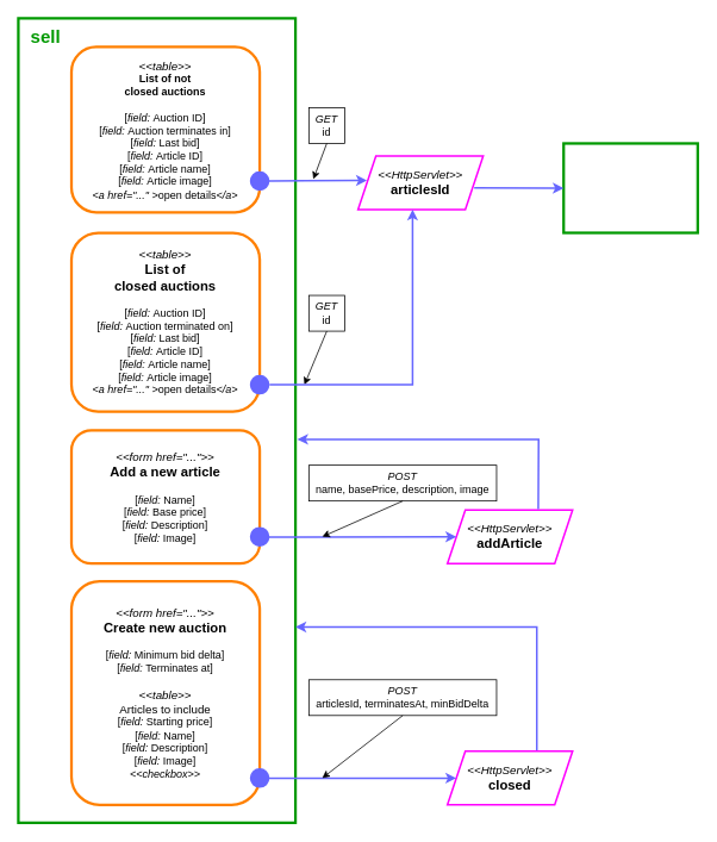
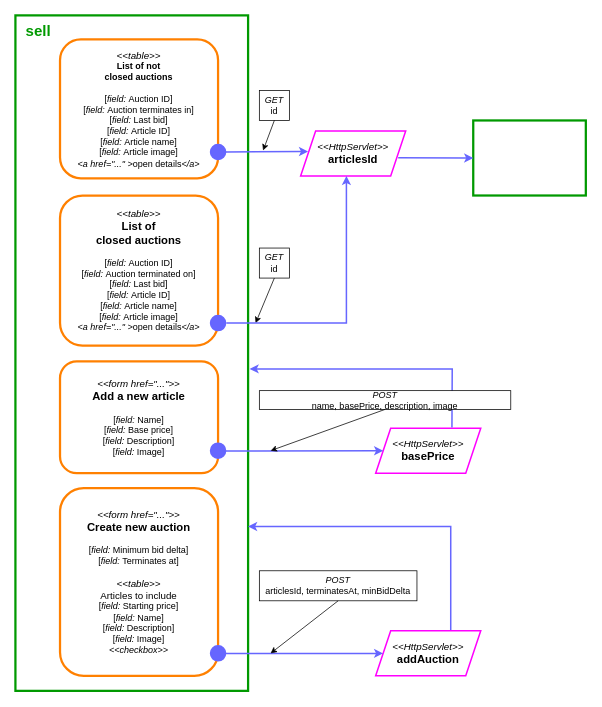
  <mxCell id="0" />
  <mxCell id="1" parent="0" />
  <mxCell id="2" value="&lt;font style=&quot;&quot;&gt;&lt;i style=&quot;font-size: 13px;&quot;&gt;&amp;lt;&amp;lt;HttpServlet&amp;gt;&amp;gt;&lt;/i&gt;&lt;br&gt;&lt;span style=&quot;font-size: 15px;&quot;&gt;&lt;b&gt;articlesId&lt;/b&gt;&lt;/span&gt;&lt;br&gt;&lt;/font&gt;" style="shape=parallelogram;perimeter=parallelogramPerimeter;whiteSpace=wrap;html=1;fixedSize=1;strokeColor=#FF00FF;strokeWidth=2;" parent="1" vertex="1"><mxGeometry x="400" y="174" width="140" height="60" as="geometry" /></mxCell>
  <mxCell id="3" value="" style="group" parent="1" vertex="1" connectable="0"><mxGeometry x="630" y="160" width="150" height="100" as="geometry" /></mxCell>
  <mxCell id="4" value="" style="whiteSpace=wrap;html=1;strokeWidth=3;strokeColor=#009900;" parent="3" vertex="1"><mxGeometry width="150" height="100" as="geometry" /></mxCell>
  <mxCell id="5" value="" style="endArrow=none;html=1;rounded=0;strokeColor=#6666FF;strokeWidth=2;startArrow=classic;startFill=1;entryX=1;entryY=0.5;entryDx=0;entryDy=0;" parent="1" edge="1"><mxGeometry width="50" height="50" relative="1" as="geometry"><mxPoint x="630" y="210" as="sourcePoint" /><mxPoint x="530" y="209.66" as="targetPoint" /></mxGeometry></mxCell>
  <mxCell id="6" value="&lt;i&gt;GET&lt;br&gt;&lt;/i&gt;id" style="rounded=0;whiteSpace=wrap;html=1;" parent="1" vertex="1"><mxGeometry x="345" y="120" width="40" height="40" as="geometry" /></mxCell>
  <mxCell id="7" value="" style="endArrow=classic;html=1;rounded=0;exitX=0.5;exitY=1;exitDx=0;exitDy=0;" parent="1" source="6" edge="1"><mxGeometry width="50" height="50" relative="1" as="geometry"><mxPoint x="430" y="240" as="sourcePoint" /><mxPoint x="350" y="200" as="targetPoint" /></mxGeometry></mxCell>
  <mxCell id="8" value="&lt;i&gt;GET&lt;br&gt;&lt;/i&gt;id" style="rounded=0;whiteSpace=wrap;html=1;" parent="1" vertex="1"><mxGeometry x="345" y="330" width="40" height="40" as="geometry" /></mxCell>
  <mxCell id="9" value="" style="endArrow=classic;html=1;rounded=0;exitX=0.5;exitY=1;exitDx=0;exitDy=0;" parent="1" source="8" edge="1"><mxGeometry width="50" height="50" relative="1" as="geometry"><mxPoint x="430" y="450" as="sourcePoint" /><mxPoint x="340" y="430" as="targetPoint" /></mxGeometry></mxCell>
  <mxCell id="10" value="" style="whiteSpace=wrap;html=1;strokeWidth=3;strokeColor=#009900;movable=1;resizable=1;rotatable=1;deletable=1;editable=1;locked=0;connectable=1;" parent="1" vertex="1"><mxGeometry x="20" y="20" width="310" height="900" as="geometry" /></mxCell>
  <mxCell id="11" value="&lt;font size=&quot;1&quot; color=&quot;#009900&quot; style=&quot;&quot;&gt;&lt;b style=&quot;font-size: 20px;&quot;&gt;sell&lt;/b&gt;&lt;/font&gt;" style="text;html=1;strokeColor=none;fillColor=none;align=left;verticalAlign=middle;whiteSpace=wrap;rounded=0;" parent="1" vertex="1"><mxGeometry x="32.4" y="25" width="62.0" height="30" as="geometry" /></mxCell>
  <mxCell id="12" value="&lt;font style=&quot;font-size: 12px;&quot;&gt;&lt;i style=&quot;border-color: var(--border-color); font-size: 13px;&quot;&gt;&amp;lt;&amp;lt;table&amp;gt;&amp;gt;&lt;/i&gt;&lt;br style=&quot;border-color: var(--border-color);&quot;&gt;&lt;b style=&quot;border-color: var(--border-color);&quot;&gt;List of not&lt;br style=&quot;border-color: var(--border-color);&quot;&gt;closed auctions&lt;br style=&quot;border-color: var(--border-color);&quot;&gt;&lt;/b&gt;&lt;br style=&quot;border-color: var(--border-color);&quot;&gt;[&lt;i style=&quot;border-color: var(--border-color);&quot;&gt;field:&lt;/i&gt;&amp;nbsp;Auction ID]&lt;br style=&quot;border-color: var(--border-color);&quot;&gt;[&lt;i style=&quot;border-color: var(--border-color);&quot;&gt;field:&lt;/i&gt;&amp;nbsp;Auction terminates in]&lt;br style=&quot;border-color: var(--border-color);&quot;&gt;[&lt;i style=&quot;border-color: var(--border-color);&quot;&gt;field:&lt;/i&gt;&amp;nbsp;Last bid]&lt;br style=&quot;border-color: var(--border-color);&quot;&gt;[&lt;i style=&quot;border-color: var(--border-color);&quot;&gt;field:&lt;/i&gt;&amp;nbsp;Article ID]&lt;br style=&quot;border-color: var(--border-color);&quot;&gt;[&lt;i style=&quot;border-color: var(--border-color);&quot;&gt;field:&lt;/i&gt;&amp;nbsp;Article name]&lt;br style=&quot;border-color: var(--border-color);&quot;&gt;[&lt;i style=&quot;border-color: var(--border-color);&quot;&gt;field:&lt;/i&gt;&amp;nbsp;Article image]&lt;br style=&quot;border-color: var(--border-color);&quot;&gt;&lt;span style=&quot;border-color: var(--border-color);&quot;&gt;&lt;font style=&quot;border-color: var(--border-color); font-size: 12px;&quot;&gt;&lt;i&gt;&amp;lt;a href=&quot;...&quot; &amp;gt;&lt;/i&gt;open details&lt;i&gt;&amp;lt;/a&amp;gt;&lt;/i&gt;&lt;/font&gt;&lt;/span&gt;&lt;br&gt;&lt;/font&gt;" style="rounded=1;whiteSpace=wrap;html=1;strokeWidth=3;strokeColor=#FF8000;" parent="1" vertex="1"><mxGeometry x="79.42" y="52" width="210.58" height="185" as="geometry" /></mxCell>
  <mxCell id="13" value="&lt;font style=&quot;&quot;&gt;&lt;i style=&quot;font-size: 13px;&quot;&gt;&amp;lt;&amp;lt;table&amp;gt;&amp;gt;&lt;/i&gt;&lt;br&gt;&lt;span style=&quot;font-size: 15px;&quot;&gt;&lt;b&gt;List of&lt;br&gt;closed auctions&lt;br&gt;&lt;/b&gt;&lt;/span&gt;&lt;br&gt;[&lt;i&gt;field:&lt;/i&gt;&amp;nbsp;Auction ID]&lt;br&gt;[&lt;i style=&quot;border-color: var(--border-color);&quot;&gt;field:&lt;/i&gt;&amp;nbsp;Auction terminated on]&lt;br&gt;[&lt;i style=&quot;border-color: var(--border-color);&quot;&gt;field:&lt;/i&gt;&amp;nbsp;Last bid]&lt;br&gt;[&lt;i style=&quot;border-color: var(--border-color);&quot;&gt;field:&lt;/i&gt;&amp;nbsp;Article ID]&lt;br&gt;[&lt;i style=&quot;border-color: var(--border-color);&quot;&gt;field:&lt;/i&gt;&amp;nbsp;Article name]&lt;br&gt;[&lt;i style=&quot;border-color: var(--border-color);&quot;&gt;field:&lt;/i&gt;&amp;nbsp;Article image]&lt;br&gt;&lt;span style=&quot;border-color: var(--border-color);&quot;&gt;&lt;font style=&quot;border-color: var(--border-color);&quot;&gt;&lt;i&gt;&amp;lt;a href=&quot;...&quot; &amp;gt;&lt;/i&gt;open details&lt;i&gt;&amp;lt;/a&amp;gt;&lt;/i&gt;&lt;/font&gt;&lt;/span&gt;&lt;br&gt;&lt;/font&gt;" style="rounded=1;whiteSpace=wrap;html=1;strokeWidth=3;strokeColor=#FF8000;" parent="1" vertex="1"><mxGeometry x="79.42" y="260" width="210.58" height="200" as="geometry" /></mxCell>
  <mxCell id="14" value="" style="ellipse;whiteSpace=wrap;html=1;aspect=fixed;strokeWidth=2;fillColor=#6666FF;strokeColor=#6666FF;" parent="1" vertex="1"><mxGeometry x="280" y="420" width="20" height="20" as="geometry" /></mxCell>
  <mxCell id="15" value="" style="endArrow=none;html=1;rounded=0;exitX=0.5;exitY=1;exitDx=0;exitDy=0;strokeColor=#6666FF;strokeWidth=2;startArrow=classic;startFill=1;" parent="1" edge="1"><mxGeometry width="50" height="50" relative="1" as="geometry"><mxPoint x="461" y="234" as="sourcePoint" /><mxPoint x="301" y="430" as="targetPoint" /><Array as="points"><mxPoint x="461" y="430" /></Array></mxGeometry></mxCell>
  <mxCell id="16" value="" style="endArrow=none;html=1;rounded=0;strokeColor=#6666FF;strokeWidth=2;startArrow=classic;startFill=1;" parent="1" target="17" edge="1"><mxGeometry width="50" height="50" relative="1" as="geometry"><mxPoint x="409.887" y="201.338" as="sourcePoint" /><mxPoint x="280" y="207" as="targetPoint" /></mxGeometry></mxCell>
  <mxCell id="17" value="" style="ellipse;whiteSpace=wrap;html=1;aspect=fixed;strokeWidth=2;fillColor=#6666FF;strokeColor=#6666FF;" parent="1" vertex="1"><mxGeometry x="280" y="192" width="20" height="20" as="geometry" /></mxCell>
  <mxCell id="18" value="&lt;font style=&quot;&quot;&gt;&lt;i style=&quot;font-size: 13px;&quot;&gt;&amp;lt;&amp;lt;form href=&quot;...&quot;&amp;gt;&amp;gt;&lt;/i&gt;&lt;br&gt;&lt;span style=&quot;font-size: 15px;&quot;&gt;&lt;b&gt;Add a new article&lt;br&gt;&lt;/b&gt;&lt;/span&gt;&lt;br&gt;[&lt;i&gt;field:&lt;/i&gt;&amp;nbsp;Name]&lt;br&gt;[&lt;i style=&quot;border-color: var(--border-color);&quot;&gt;field:&lt;/i&gt;&amp;nbsp;Base price]&lt;br&gt;[&lt;i style=&quot;border-color: var(--border-color);&quot;&gt;field:&lt;/i&gt;&amp;nbsp;Description]&lt;br&gt;[&lt;i style=&quot;border-color: var(--border-color);&quot;&gt;field:&lt;/i&gt;&amp;nbsp;Image]&lt;br&gt;&lt;/font&gt;" style="rounded=1;whiteSpace=wrap;html=1;strokeWidth=3;strokeColor=#FF8000;" vertex="1" parent="1"><mxGeometry x="79.42" y="481" width="210.58" height="149" as="geometry" /></mxCell>
  <mxCell id="19" value="" style="ellipse;whiteSpace=wrap;html=1;aspect=fixed;strokeWidth=2;fillColor=#6666FF;strokeColor=#6666FF;" vertex="1" parent="1"><mxGeometry x="280" y="590" width="20" height="20" as="geometry" /></mxCell>
- <mxCell id="20" value="&lt;font style=&quot;&quot;&gt;&lt;i style=&quot;font-size: 13px;&quot;&gt;&amp;lt;&amp;lt;HttpServlet&amp;gt;&amp;gt;&lt;/i&gt;&lt;br&gt;&lt;span style=&quot;font-size: 15px;&quot;&gt;&lt;b&gt;addArticle&lt;/b&gt;&lt;/span&gt;&lt;br&gt;&lt;/font&gt;" style="shape=parallelogram;perimeter=parallelogramPerimeter;whiteSpace=wrap;html=1;fixedSize=1;strokeColor=#FF00FF;strokeWidth=2;" vertex="1" parent="1"><mxGeometry x="500" y="570" width="140" height="60" as="geometry" /></mxCell>
+ <mxCell id="20" value="&lt;font style=&quot;&quot;&gt;&lt;i style=&quot;font-size: 13px;&quot;&gt;&amp;lt;&amp;lt;HttpServlet&amp;gt;&amp;gt;&lt;/i&gt;&lt;br&gt;&lt;span style=&quot;font-size: 15px;&quot;&gt;&lt;b&gt;basePrice&lt;/b&gt;&lt;/span&gt;&lt;br&gt;&lt;/font&gt;" style="shape=parallelogram;perimeter=parallelogramPerimeter;whiteSpace=wrap;html=1;fixedSize=1;strokeColor=#FF00FF;strokeWidth=2;" vertex="1" parent="1"><mxGeometry x="500" y="570" width="140" height="60" as="geometry" /></mxCell>
  <mxCell id="21" value="" style="endArrow=none;html=1;rounded=0;strokeColor=#6666FF;strokeWidth=2;startArrow=classic;startFill=1;" edge="1" parent="1" source="20"><mxGeometry width="50" height="50" relative="1" as="geometry"><mxPoint x="409.887" y="599.658" as="sourcePoint" /><mxPoint x="300" y="600.32" as="targetPoint" /></mxGeometry></mxCell>
  <mxCell id="22" value="" style="endArrow=none;html=1;rounded=0;strokeColor=#6666FF;strokeWidth=2;startArrow=classic;startFill=1;entryX=0.783;entryY=-0.031;entryDx=0;entryDy=0;entryPerimeter=0;" edge="1" parent="1"><mxGeometry width="50" height="50" relative="1" as="geometry"><mxPoint x="332" y="491" as="sourcePoint" /><mxPoint x="601.62" y="569.14" as="targetPoint" /><Array as="points"><mxPoint x="602" y="491" /></Array></mxGeometry></mxCell>
- <mxCell id="23" value="&lt;i&gt;POST&lt;br&gt;&lt;/i&gt;name, basePrice, description, image" style="rounded=0;whiteSpace=wrap;html=1;" vertex="1" parent="1"><mxGeometry x="345" y="520" width="210" height="40" as="geometry" /></mxCell>
+ <mxCell id="23" value="&lt;i&gt;POST&lt;br&gt;&lt;/i&gt;name, basePrice, description, image" style="rounded=0;whiteSpace=wrap;html=1;" vertex="1" parent="1"><mxGeometry x="345" y="520" width="335" height="25" as="geometry" /></mxCell>
  <mxCell id="24" value="" style="endArrow=classic;html=1;rounded=0;exitX=0.5;exitY=1;exitDx=0;exitDy=0;" edge="1" parent="1" source="23"><mxGeometry width="50" height="50" relative="1" as="geometry"><mxPoint x="445" y="640" as="sourcePoint" /><mxPoint x="360" y="600" as="targetPoint" /></mxGeometry></mxCell>
  <mxCell id="25" value="&lt;font style=&quot;&quot;&gt;&lt;i style=&quot;font-size: 13px;&quot;&gt;&amp;lt;&amp;lt;form href=&quot;...&quot;&amp;gt;&amp;gt;&lt;br&gt;&lt;/i&gt;&lt;span style=&quot;font-size: 15px;&quot;&gt;&lt;b&gt;Create new auction&lt;br&gt;&lt;/b&gt;&lt;/span&gt;&lt;br&gt;[&lt;i style=&quot;border-color: var(--border-color);&quot;&gt;field:&lt;/i&gt;&amp;nbsp;Minimum bid delta]&lt;br&gt;[&lt;i style=&quot;border-color: var(--border-color);&quot;&gt;field:&lt;/i&gt;&amp;nbsp;Terminates at]&lt;br&gt;&lt;span style=&quot;border-color: var(--border-color); font-size: 13px;&quot;&gt;&lt;i&gt;&lt;br&gt;&amp;lt;&amp;lt;table&amp;gt;&amp;gt;&lt;/i&gt;&lt;br&gt;Articles to include&lt;br&gt;&lt;/span&gt;[&lt;i style=&quot;border-color: var(--border-color);&quot;&gt;field:&lt;/i&gt;&amp;nbsp;Starting price]&lt;br&gt;[&lt;i style=&quot;border-color: var(--border-color);&quot;&gt;field:&lt;/i&gt;&amp;nbsp;Name]&lt;br&gt;[&lt;i style=&quot;border-color: var(--border-color);&quot;&gt;field:&lt;/i&gt;&amp;nbsp;Description]&lt;br&gt;[&lt;i style=&quot;border-color: var(--border-color);&quot;&gt;field:&lt;/i&gt;&amp;nbsp;Image]&lt;br&gt;&lt;i&gt;&amp;lt;&amp;lt;checkbox&amp;gt;&amp;gt;&lt;/i&gt;&lt;br&gt;&lt;/font&gt;" style="rounded=1;whiteSpace=wrap;html=1;strokeWidth=3;strokeColor=#FF8000;" vertex="1" parent="1"><mxGeometry x="79.42" y="650" width="210.58" height="250" as="geometry" /></mxCell>
  <mxCell id="26" value="" style="ellipse;whiteSpace=wrap;html=1;aspect=fixed;strokeWidth=2;fillColor=#6666FF;strokeColor=#6666FF;" vertex="1" parent="1"><mxGeometry x="280" y="860" width="20" height="20" as="geometry" /></mxCell>
- <mxCell id="27" value="&lt;font style=&quot;&quot;&gt;&lt;i style=&quot;font-size: 13px;&quot;&gt;&amp;lt;&amp;lt;HttpServlet&amp;gt;&amp;gt;&lt;/i&gt;&lt;br&gt;&lt;span style=&quot;font-size: 15px;&quot;&gt;&lt;b&gt;closed&lt;/b&gt;&lt;/span&gt;&lt;br&gt;&lt;/font&gt;" style="shape=parallelogram;perimeter=parallelogramPerimeter;whiteSpace=wrap;html=1;fixedSize=1;strokeColor=#FF00FF;strokeWidth=2;" vertex="1" parent="1"><mxGeometry x="500" y="840" width="140" height="60" as="geometry" /></mxCell>
+ <mxCell id="27" value="&lt;font style=&quot;&quot;&gt;&lt;i style=&quot;font-size: 13px;&quot;&gt;&amp;lt;&amp;lt;HttpServlet&amp;gt;&amp;gt;&lt;/i&gt;&lt;br&gt;&lt;span style=&quot;font-size: 15px;&quot;&gt;&lt;b&gt;addAuction&lt;/b&gt;&lt;/span&gt;&lt;br&gt;&lt;/font&gt;" style="shape=parallelogram;perimeter=parallelogramPerimeter;whiteSpace=wrap;html=1;fixedSize=1;strokeColor=#FF00FF;strokeWidth=2;" vertex="1" parent="1"><mxGeometry x="500" y="840" width="140" height="60" as="geometry" /></mxCell>
  <mxCell id="28" value="" style="endArrow=none;html=1;rounded=0;strokeColor=#6666FF;strokeWidth=2;startArrow=classic;startFill=1;" edge="1" parent="1" source="27"><mxGeometry width="50" height="50" relative="1" as="geometry"><mxPoint x="409.887" y="869.658" as="sourcePoint" /><mxPoint x="300" y="870.32" as="targetPoint" /></mxGeometry></mxCell>
  <mxCell id="29" value="" style="endArrow=none;html=1;rounded=0;strokeColor=#6666FF;strokeWidth=2;startArrow=classic;startFill=1;" edge="1" parent="1"><mxGeometry width="50" height="50" relative="1" as="geometry"><mxPoint x="330" y="701" as="sourcePoint" /><mxPoint x="600" y="839" as="targetPoint" /><Array as="points"><mxPoint x="600" y="701" /></Array></mxGeometry></mxCell>
  <mxCell id="30" value="&lt;i&gt;POST&lt;br&gt;&lt;/i&gt;articlesId, terminatesAt, minBidDelta" style="rounded=0;whiteSpace=wrap;html=1;" vertex="1" parent="1"><mxGeometry x="345" y="760" width="210" height="40" as="geometry" /></mxCell>
  <mxCell id="31" value="" style="endArrow=classic;html=1;rounded=0;exitX=0.5;exitY=1;exitDx=0;exitDy=0;" edge="1" parent="1" source="30"><mxGeometry width="50" height="50" relative="1" as="geometry"><mxPoint x="445" y="910" as="sourcePoint" /><mxPoint x="360" y="870" as="targetPoint" /></mxGeometry></mxCell>
